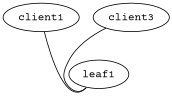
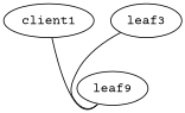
  graph {
    fontname="Courier Prime"
    node [config="./topology_converter/helper_scripts/extra_server_config.sh" fontname="Courier Prime" function=host memory=512 os="ubuntu/xenial64"]
    edge [fontname="Courier Prime" tailport=eth0]
-   leaf1 [config="./topology_converter/helper_scripts/extra_switch_config.sh" function=leaf memory=768 os="CumulusCommunity/cumulus-vx" playbook="playbooks/leaf1.yaml"]
+   leaf1 [config="./topology_converter/helper_scripts/extra_switch_config.sh" function=leaf memory=768 os="CumulusCommunity/cumulus-vx" playbook="playbooks/leaf1.yaml" label=leaf9]
    client1 [playbook="playbooks/client1.yaml"]
-   client3 [playbook="playbooks/client3.yaml"]
+   client3 [playbook="playbooks/client3.yaml" label=leaf3]
    client1 -- leaf1 [headport=swp11]
    client3 -- leaf1 [headport=swp13]
  }
